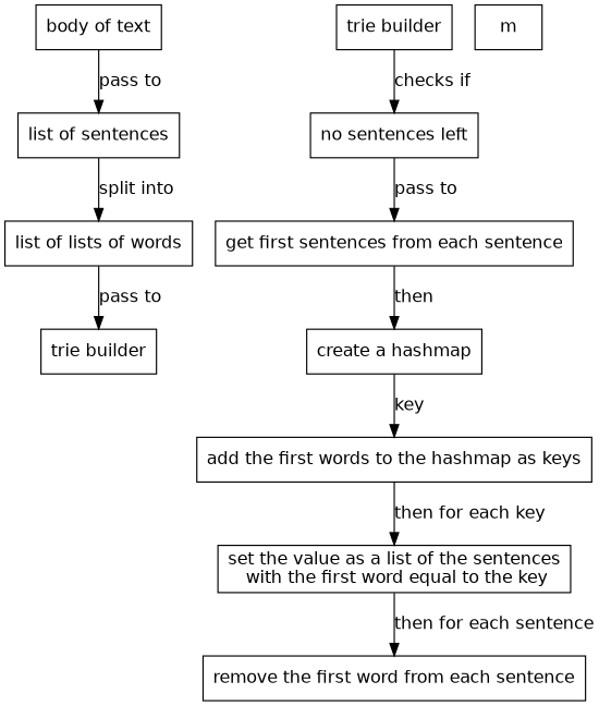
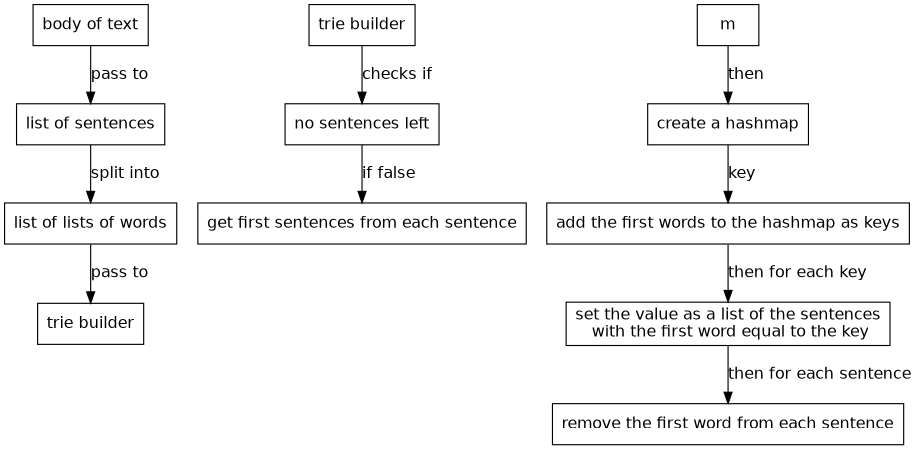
  digraph {
    fontname=Helvetica
    node [fontname=Helvetica shape=box]
    edge [fontname=Helvetica]
    n1 [label="body of text"]
    n2 [label="list of sentences"]
    n3 [label="list of lists of words"]
    n4 [label="trie builder"]
    n5 [label="trie builder"]
    n6 [label="no sentences left"]
    n7 [label="get first sentences from each sentence"]
    n8 [label="create a hashmap"]
    n9 [label="add the first words to the hashmap as keys"]
    n10 [label="set the value as a list of the sentences\n with the first word equal to the key"]
    n11 [label="remove the first word from each sentence"]
    m
    n1 -> n2 [label="pass to"]
    n2 -> n3 [label="split into"]
    n3 -> n4 [label="pass to"]
    n5 -> n6 [label="checks if"]
-   n6 -> n7 [label="pass to"]
-   n7 -> n8 [label=then]
+   n6 -> n7 [label="if false"]
+   m -> n8 [label=then]
    n8 -> n9 [label=key]
    n9 -> n10 [label="then for each key"]
    n10 -> n11 [label="then for each sentence"]
  }
